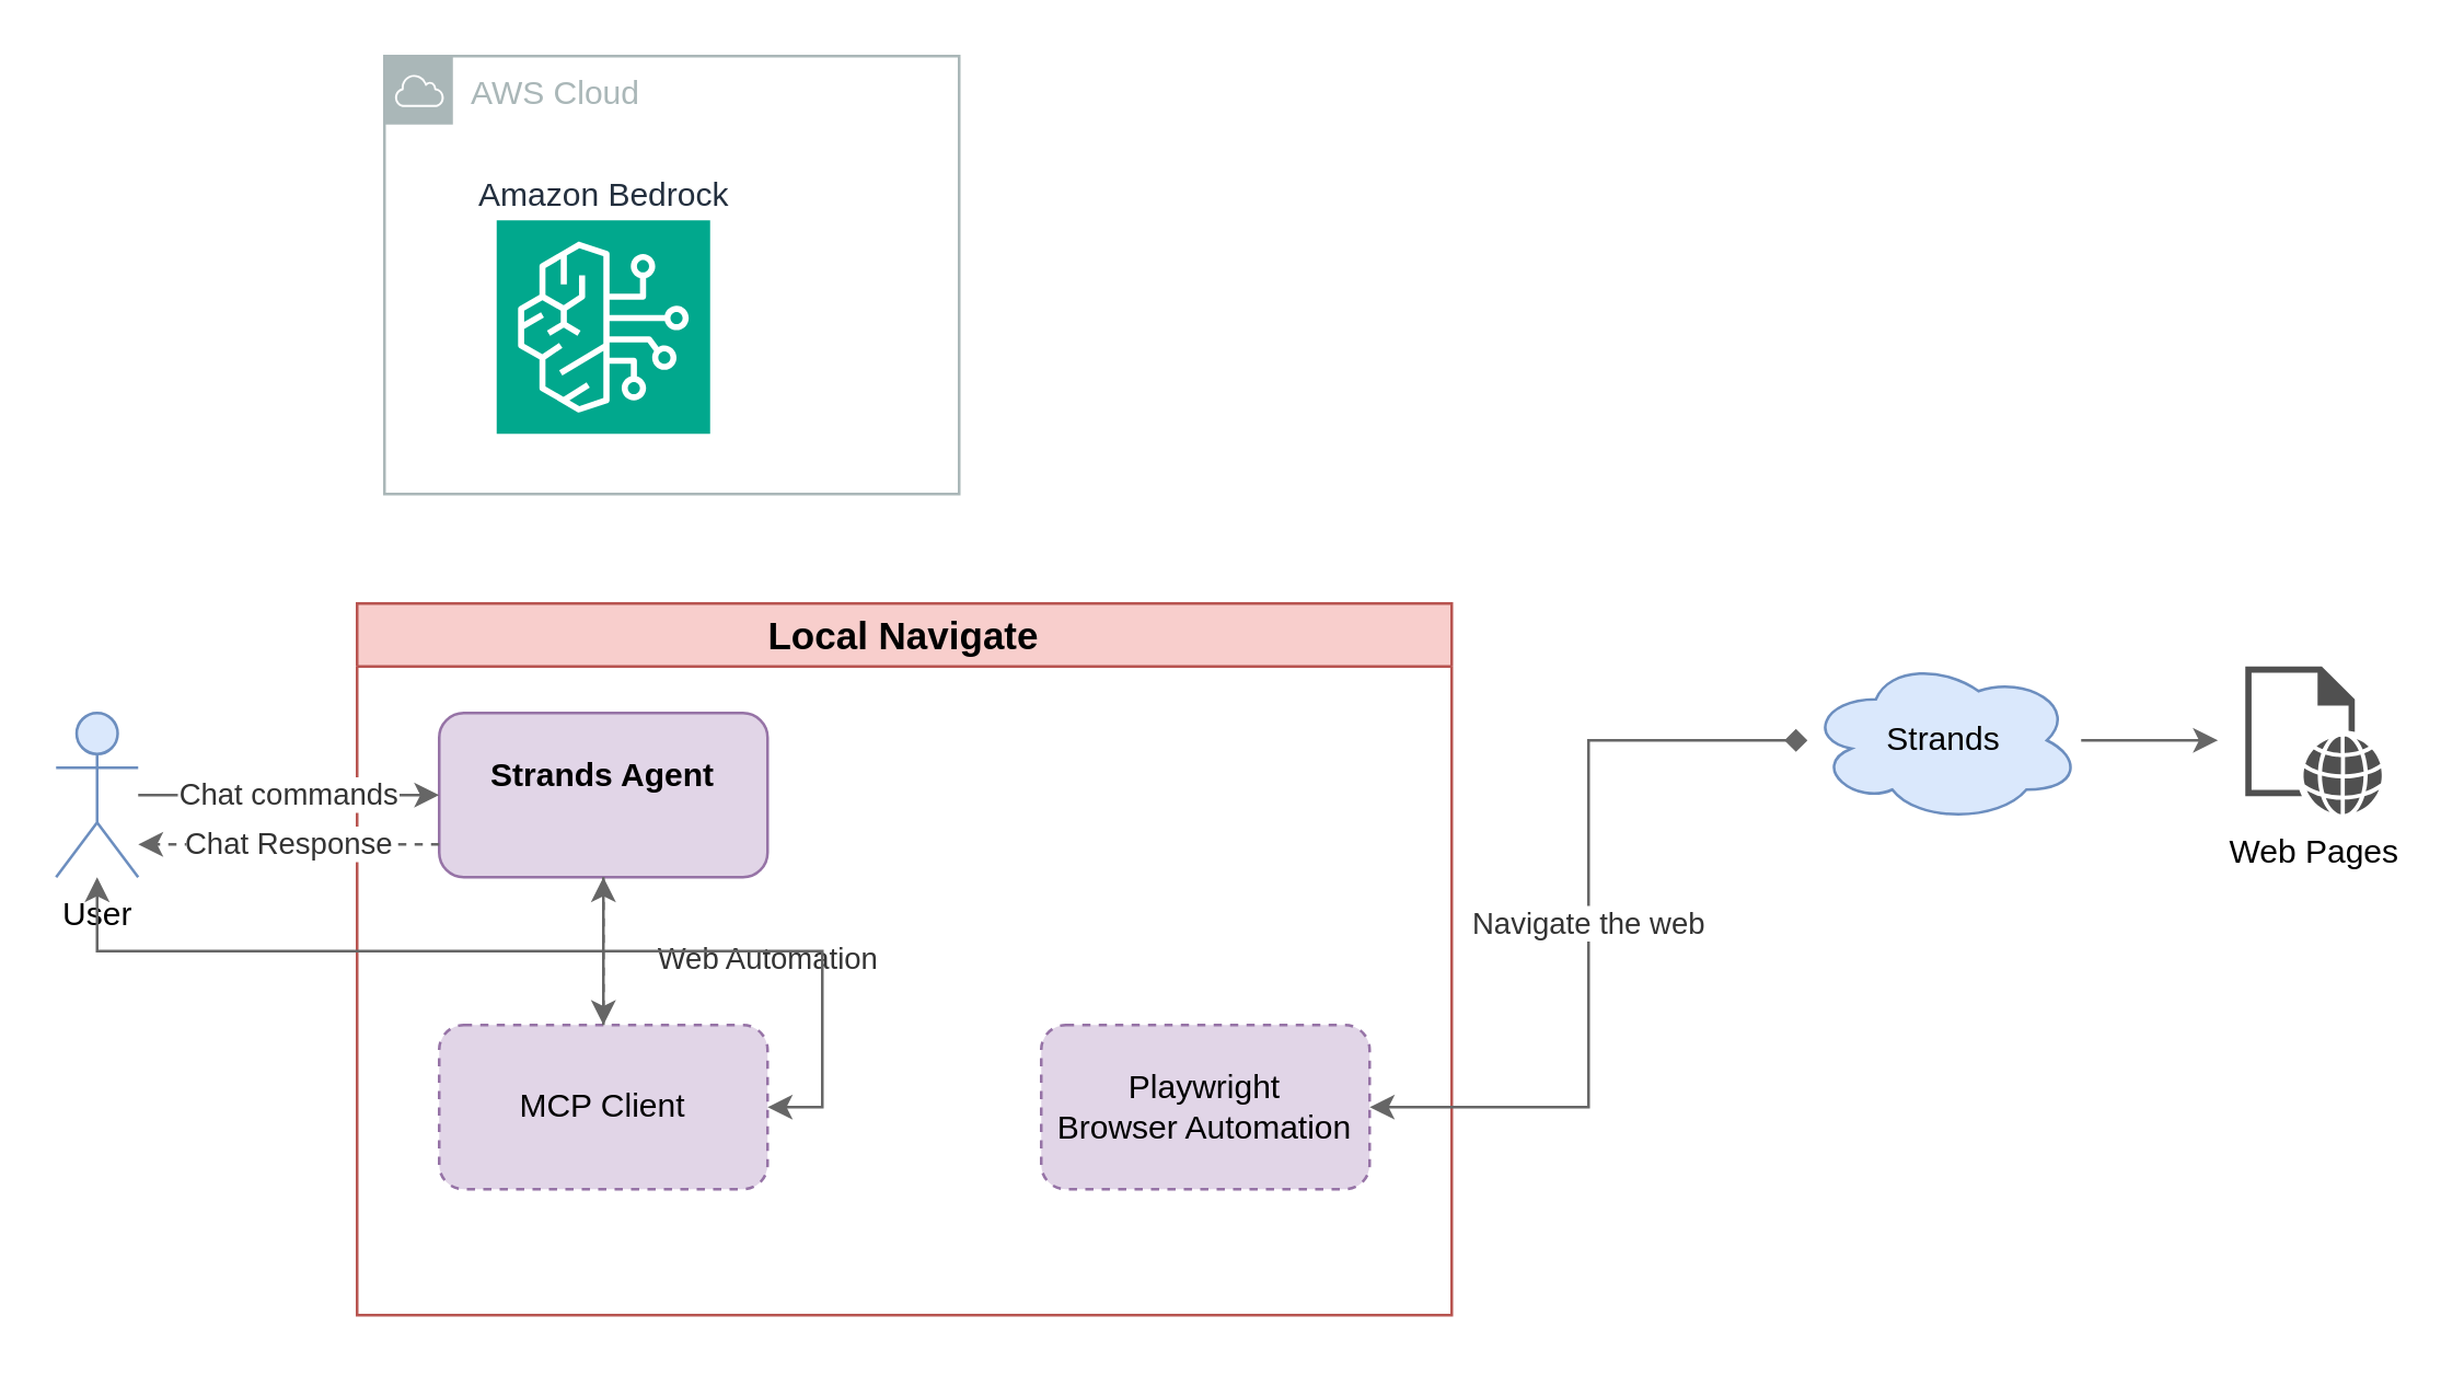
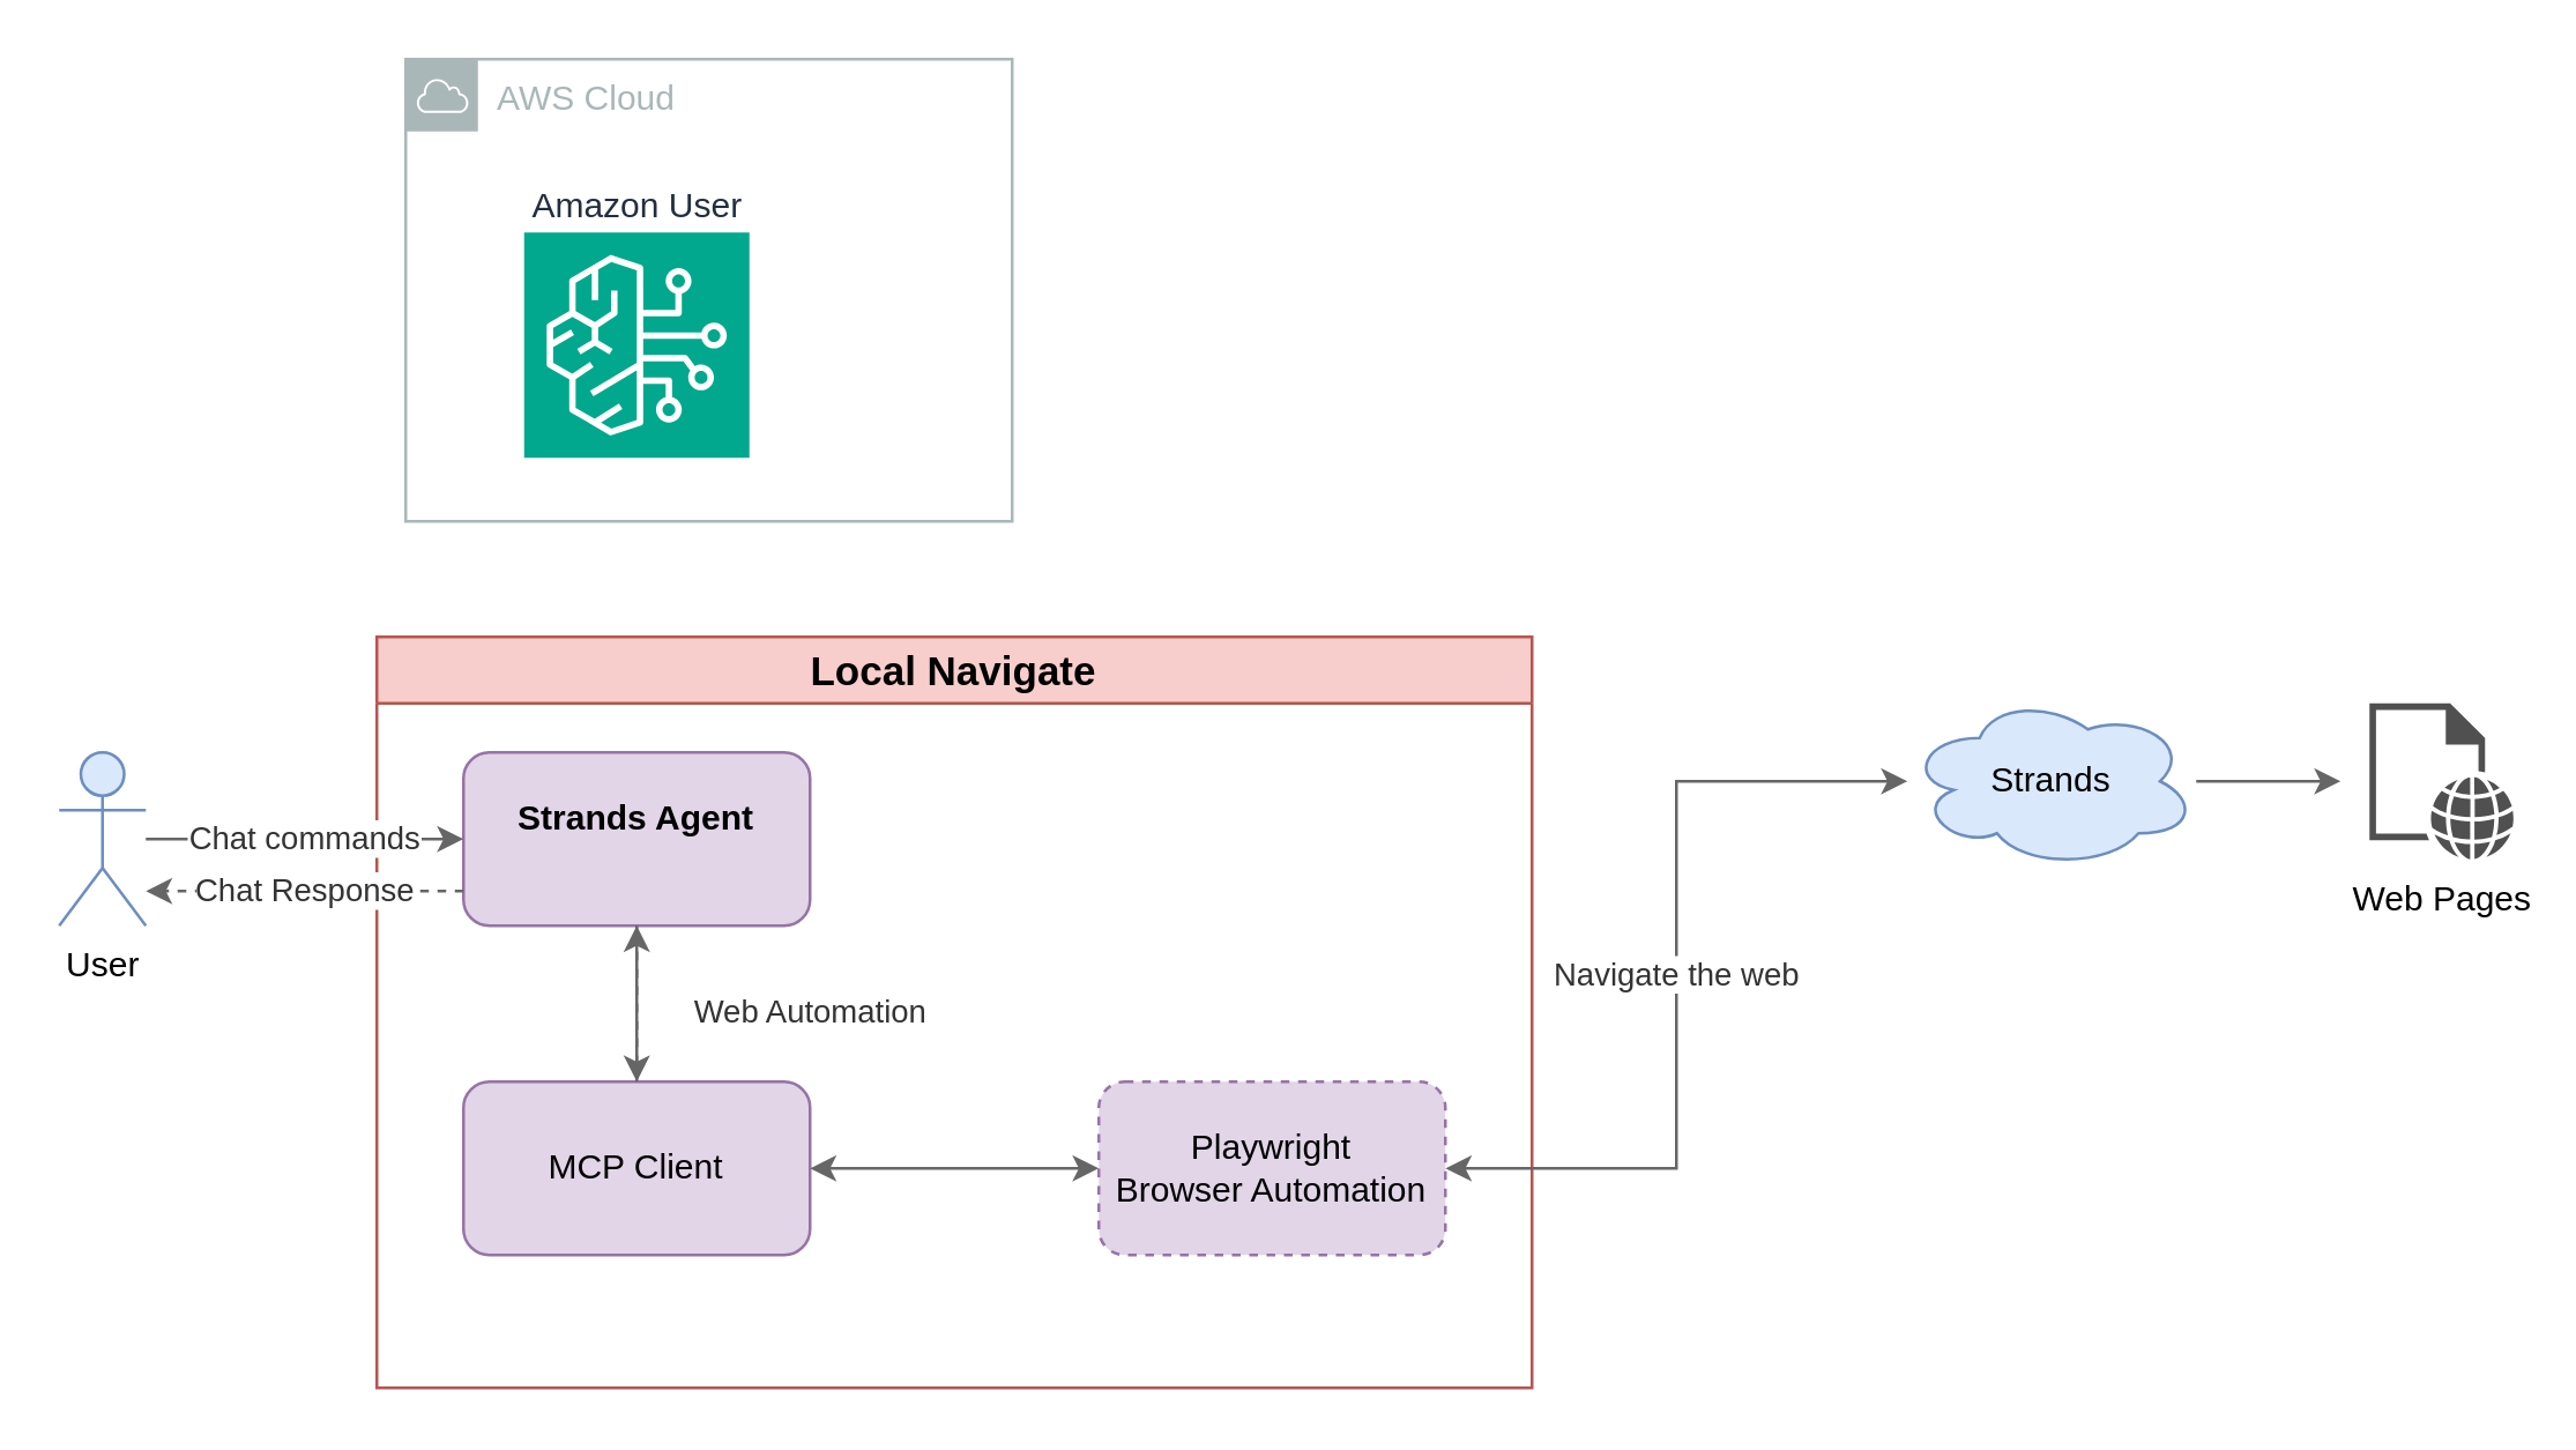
  <mxCell id="0" />
  <mxCell id="1" parent="0" />
  <mxCell id="2" value="User" style="shape=umlActor;verticalLabelPosition=bottom;verticalAlign=top;html=1;outlineConnect=0;fillColor=#dae8fc;strokeColor=#6c8ebf;" parent="1" vertex="1"><mxGeometry x="20" y="260" width="30" height="60" as="geometry" /></mxCell>
  <mxCell id="3" value="Local Navigate" style="swimlane;whiteSpace=wrap;html=1;fillColor=#f8cecc;strokeColor=#b85450;fontStyle=1;fontSize=14;" parent="1" vertex="1"><mxGeometry x="130" y="220" width="400" height="260" as="geometry" /></mxCell>
  <mxCell id="4" value="Strands Agent&lt;div&gt;&lt;br/&gt;&lt;/div&gt;" style="rounded=1;whiteSpace=wrap;html=1;fillColor=#e1d5e7;strokeColor=#9673a6;fontStyle=1;" parent="3" vertex="1"><mxGeometry x="30" y="40" width="120" height="60" as="geometry" /></mxCell>
- <mxCell id="5" value="MCP Client" style="rounded=1;whiteSpace=wrap;html=1;fillColor=#e1d5e7;strokeColor=#9673a6;dashed=1;" parent="3" vertex="1"><mxGeometry x="30" y="154" width="120" height="60" as="geometry" /></mxCell>
+ <mxCell id="5" value="MCP Client" style="rounded=1;whiteSpace=wrap;html=1;fillColor=#e1d5e7;strokeColor=#9673a6;" parent="3" vertex="1"><mxGeometry x="30" y="154" width="120" height="60" as="geometry" /></mxCell>
  <mxCell id="6" value="Playwright&#10;Browser Automation" style="rounded=1;whiteSpace=wrap;html=1;fillColor=#e1d5e7;strokeColor=#9673a6;dashed=1;" parent="3" vertex="1"><mxGeometry x="250" y="154" width="120" height="60" as="geometry" /></mxCell>
  <mxCell id="7" value="Strands" style="ellipse;shape=cloud;whiteSpace=wrap;html=1;fillColor=#dae8fc;strokeColor=#6c8ebf;" parent="1" vertex="1"><mxGeometry x="660" y="240" width="100" height="60" as="geometry" /></mxCell>
  <mxCell id="8" value="Chat commands" style="edgeStyle=orthogonalEdgeStyle;rounded=0;orthogonalLoop=1;jettySize=auto;html=1;exitX=1;exitY=0.5;exitDx=0;exitDy=0;entryX=0;entryY=0.5;entryDx=0;entryDy=0;strokeColor=#666666;fontColor=#333333;" parent="1" source="2" target="4" edge="1"><mxGeometry relative="1" as="geometry" /></mxCell>
  <mxCell id="9" value="Web Automation" style="edgeStyle=orthogonalEdgeStyle;rounded=0;orthogonalLoop=1;jettySize=auto;html=1;exitX=0.5;exitY=1;exitDx=0;exitDy=0;entryX=0.5;entryY=0;entryDx=0;entryDy=0;strokeColor=#666666;fontColor=#333333;" parent="1" source="4" target="5" edge="1"><mxGeometry x="0.111" y="60" relative="1" as="geometry"><mxPoint as="offset" /></mxGeometry></mxCell>
- <mxCell id="10" value="" style="edgeStyle=orthogonalEdgeStyle;rounded=0;orthogonalLoop=1;jettySize=auto;html=1;exitX=1;exitY=0.5;exitDx=0;exitDy=0;strokeColor=#666666;startArrow=classic;startFill=1;" parent="1" source="5" target="2" edge="1"><mxGeometry relative="1" as="geometry" /></mxCell>
- <mxCell id="11" value="Navigate the web" style="edgeStyle=orthogonalEdgeStyle;rounded=0;orthogonalLoop=1;jettySize=auto;html=1;exitX=1;exitY=0.5;exitDx=0;exitDy=0;entryX=0;entryY=0.5;entryDx=0;entryDy=0;strokeColor=#666666;fontColor=#333333;startArrow=classic;startFill=1;endArrow=diamond;" parent="1" source="6" target="7" edge="1"><mxGeometry relative="1" as="geometry" /></mxCell>
+ <mxCell id="10" value="" style="edgeStyle=orthogonalEdgeStyle;rounded=0;orthogonalLoop=1;jettySize=auto;html=1;exitX=1;exitY=0.5;exitDx=0;exitDy=0;entryX=0;entryY=0.5;entryDx=0;entryDy=0;strokeColor=#666666;startArrow=classic;startFill=1;" parent="1" source="5" target="6" edge="1"><mxGeometry relative="1" as="geometry" /></mxCell>
+ <mxCell id="11" value="Navigate the web" style="edgeStyle=orthogonalEdgeStyle;rounded=0;orthogonalLoop=1;jettySize=auto;html=1;exitX=1;exitY=0.5;exitDx=0;exitDy=0;entryX=0;entryY=0.5;entryDx=0;entryDy=0;strokeColor=#666666;fontColor=#333333;startArrow=classic;startFill=1;" parent="1" source="6" target="7" edge="1"><mxGeometry relative="1" as="geometry" /></mxCell>
  <mxCell id="12" value="" style="edgeStyle=orthogonalEdgeStyle;rounded=0;orthogonalLoop=1;jettySize=auto;html=1;exitX=1;exitY=0.5;exitDx=0;exitDy=0;entryX=0;entryY=0.5;entryDx=0;entryDy=0;strokeColor=#666666;" parent="1" source="7" edge="1"><mxGeometry relative="1" as="geometry"><mxPoint x="810" y="270" as="targetPoint" /></mxGeometry></mxCell>
  <mxCell id="13" value="" style="edgeStyle=orthogonalEdgeStyle;rounded=0;orthogonalLoop=1;jettySize=auto;html=1;exitX=0.5;exitY=0;exitDx=0;exitDy=0;entryX=0.5;entryY=1;entryDx=0;entryDy=0;strokeColor=#666666;dashed=1;" parent="1" source="5" target="4" edge="1"><mxGeometry relative="1" as="geometry" /></mxCell>
  <mxCell id="14" value="Chat Response" style="edgeStyle=orthogonalEdgeStyle;rounded=0;orthogonalLoop=1;jettySize=auto;html=1;exitX=0;exitY=0.8;exitDx=0;exitDy=0;entryX=1;entryY=0.8;entryDx=0;entryDy=0;strokeColor=#666666;fontColor=#333333;dashed=1;" parent="1" source="4" target="2" edge="1"><mxGeometry relative="1" as="geometry" /></mxCell>
  <mxCell id="15" value="AWS Cloud" style="sketch=0;outlineConnect=0;gradientColor=none;html=1;whiteSpace=wrap;fontSize=12;fontStyle=0;shape=mxgraph.aws4.group;grIcon=mxgraph.aws4.group_aws_cloud;strokeColor=#AAB7B8;fillColor=none;verticalAlign=top;align=left;spacingLeft=30;fontColor=#AAB7B8;dashed=0;" vertex="1" parent="1"><mxGeometry x="140" y="20" width="210" height="160" as="geometry" /></mxCell>
- <mxCell id="16" value="Amazon Bedrock" style="sketch=0;points=[[0,0,0],[0.25,0,0],[0.5,0,0],[0.75,0,0],[1,0,0],[0,1,0],[0.25,1,0],[0.5,1,0],[0.75,1,0],[1,1,0],[0,0.25,0],[0,0.5,0],[0,0.75,0],[1,0.25,0],[1,0.5,0],[1,0.75,0]];outlineConnect=0;fontColor=#232F3E;fillColor=#01A88D;strokeColor=#ffffff;dashed=0;verticalLabelPosition=top;verticalAlign=bottom;align=center;html=1;fontSize=12;fontStyle=0;aspect=fixed;shape=mxgraph.aws4.resourceIcon;resIcon=mxgraph.aws4.bedrock;labelPosition=center;" vertex="1" parent="1"><mxGeometry x="181" y="80" width="78" height="78" as="geometry" /></mxCell>
+ <mxCell id="16" value="Amazon User" style="sketch=0;points=[[0,0,0],[0.25,0,0],[0.5,0,0],[0.75,0,0],[1,0,0],[0,1,0],[0.25,1,0],[0.5,1,0],[0.75,1,0],[1,1,0],[0,0.25,0],[0,0.5,0],[0,0.75,0],[1,0.25,0],[1,0.5,0],[1,0.75,0]];outlineConnect=0;fontColor=#232F3E;fillColor=#01A88D;strokeColor=#ffffff;dashed=0;verticalLabelPosition=top;verticalAlign=bottom;align=center;html=1;fontSize=12;fontStyle=0;aspect=fixed;shape=mxgraph.aws4.resourceIcon;resIcon=mxgraph.aws4.bedrock;labelPosition=center;" vertex="1" parent="1"><mxGeometry x="181" y="80" width="78" height="78" as="geometry" /></mxCell>
  <mxCell id="17" value="Web Pages" style="sketch=0;pointerEvents=1;shadow=0;dashed=0;html=1;strokeColor=none;fillColor=#505050;labelPosition=center;verticalLabelPosition=bottom;verticalAlign=top;outlineConnect=0;align=center;shape=mxgraph.office.concepts.web_page;" vertex="1" parent="1"><mxGeometry x="820" y="243" width="50" height="54" as="geometry" /></mxCell>
